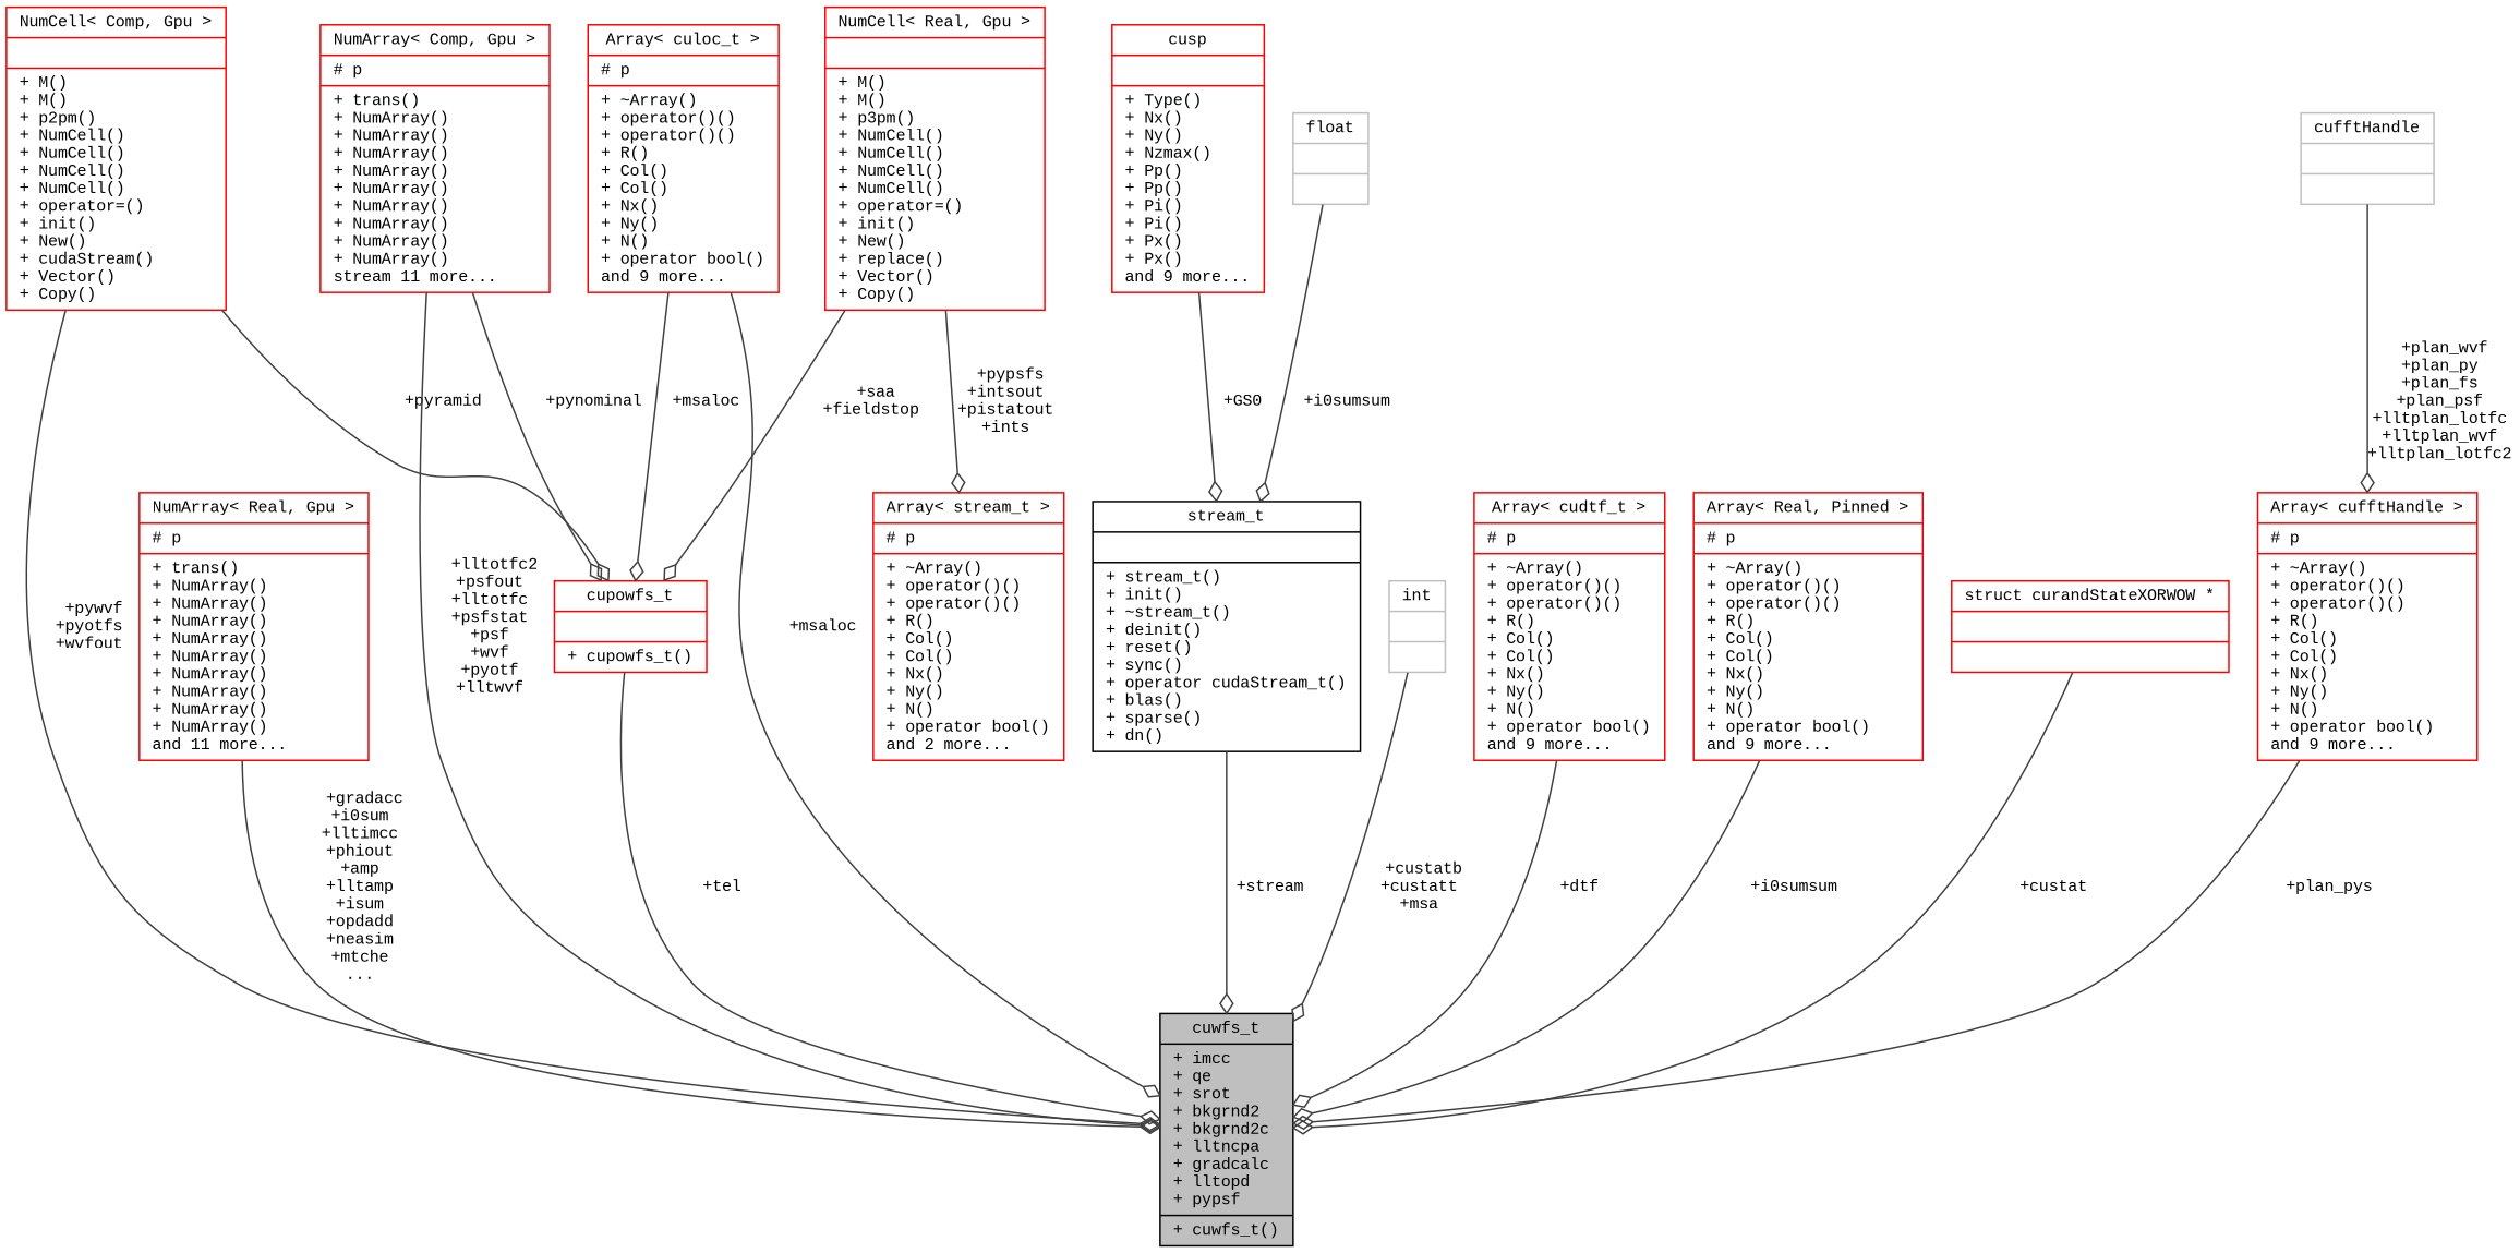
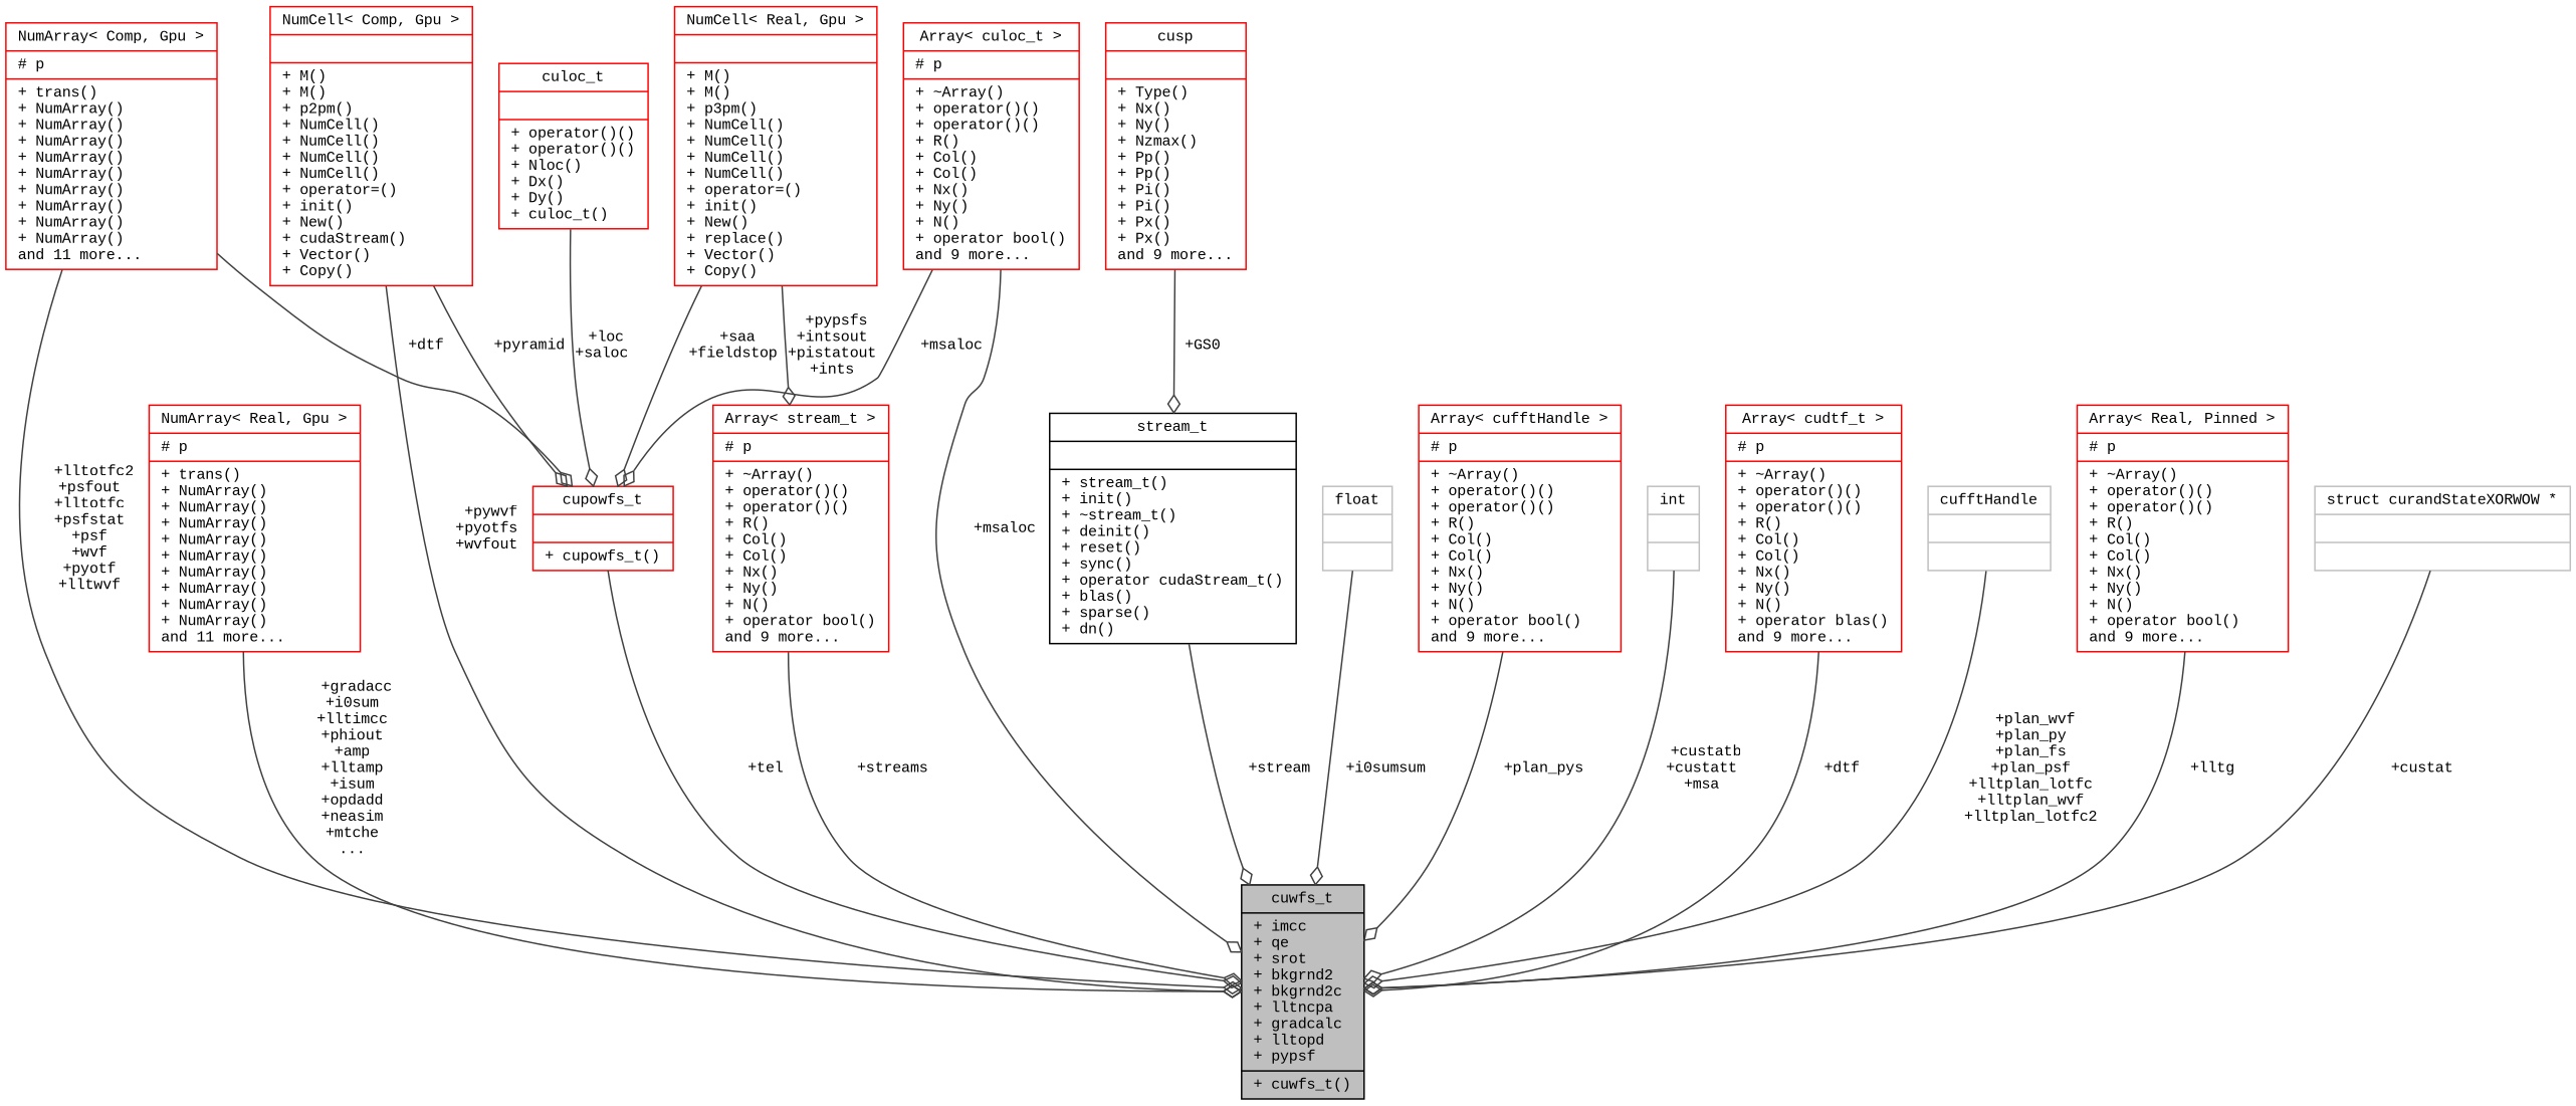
  digraph {
    fontname="Liberation Mono"
    node [color=red fontname="Liberation Mono" fontsize=10 shape=record]
    edge [arrowhead=odiamond color=grey25 fontname="Liberation Mono" fontsize=10 labelfontname=Helvetica labelfontsize=10 style=solid]
    n1 [color=black fillcolor=grey75 fontcolor=black height=0.2 label="{cuwfs_t\n|+ imcc\l+ qe\l+ srot\l+ bkgrnd2\l+ bkgrnd2c\l+ lltncpa\l+ gradcalc\l+ lltopd\l+ pypsf\l|+ cuwfs_t()\l}" style=filled width=0.4]
    n2 [height=0.2 label="{cupowfs_t\n||+ cupowfs_t()\l}" width=0.4]
    n3 [height=0.2 label="{NumArray\< Real, Gpu \>\n|# p\l|+ trans()\l+ NumArray()\l+ NumArray()\l+ NumArray()\l+ NumArray()\l+ NumArray()\l+ NumArray()\l+ NumArray()\l+ NumArray()\l+ NumArray()\land 11 more...\l}" width=0.4]
    n4 [height=0.2 label="{NumCell\< Comp, Gpu \>\n||+ M()\l+ M()\l+ p2pm()\l+ NumCell()\l+ NumCell()\l+ NumCell()\l+ NumCell()\l+ operator=()\l+ init()\l+ New()\l+ cudaStream()\l+ Vector()\l+ Copy()\l}" width=0.4]
-   n5 [height=0.2 label="{NumArray\< Comp, Gpu \>\n|# p\l|+ trans()\l+ NumArray()\l+ NumArray()\l+ NumArray()\l+ NumArray()\l+ NumArray()\l+ NumArray()\l+ NumArray()\l+ NumArray()\l+ NumArray()\lstream 11 more...\l}" width=0.4]
+   n5 [height=0.2 label="{NumArray\< Comp, Gpu \>\n|# p\l|+ trans()\l+ NumArray()\l+ NumArray()\l+ NumArray()\l+ NumArray()\l+ NumArray()\l+ NumArray()\l+ NumArray()\l+ NumArray()\l+ NumArray()\land 11 more...\l}" width=0.4]
    n6 [height=0.2 label="{NumCell\< Real, Gpu \>\n||+ M()\l+ M()\l+ p3pm()\l+ NumCell()\l+ NumCell()\l+ NumCell()\l+ NumCell()\l+ operator=()\l+ init()\l+ New()\l+ replace()\l+ Vector()\l+ Copy()\l}" width=0.4]
-   n7 [height=0.2 label="{Array\< stream_t \>\n|# p\l|+ ~Array()\l+ operator()()\l+ operator()()\l+ R()\l+ Col()\l+ Col()\l+ Nx()\l+ Ny()\l+ N()\l+ operator bool()\land 2 more...\l}" width=0.4]
+   n7 [height=0.2 label="{Array\< stream_t \>\n|# p\l|+ ~Array()\l+ operator()()\l+ operator()()\l+ R()\l+ Col()\l+ Col()\l+ Nx()\l+ Ny()\l+ N()\l+ operator bool()\land 9 more...\l}" width=0.4]
    n8 [height=0.2 label="{Array\< culoc_t \>\n|# p\l|+ ~Array()\l+ operator()()\l+ operator()()\l+ R()\l+ Col()\l+ Col()\l+ Nx()\l+ Ny()\l+ N()\l+ operator bool()\land 9 more...\l}" width=0.4]
+   n9 [height=0.2 label="{culoc_t\n||+ operator()()\l+ operator()()\l+ Nloc()\l+ Dx()\l+ Dy()\l+ culoc_t()\l}" width=0.4]
    n10 [color=black height=0.2 label="{stream_t\n||+ stream_t()\l+ init()\l+ ~stream_t()\l+ deinit()\l+ reset()\l+ sync()\l+ operator cudaStream_t()\l+ blas()\l+ sparse()\l+ dn()\l}" width=0.4]
    n11 [color=grey75 height=0.2 label="{float\n||}" width=0.4]
    n12 [height=0.2 label="{Array\< cufftHandle \>\n|# p\l|+ ~Array()\l+ operator()()\l+ operator()()\l+ R()\l+ Col()\l+ Col()\l+ Nx()\l+ Ny()\l+ N()\l+ operator bool()\land 9 more...\l}" width=0.4]
    n13 [color=grey75 height=0.2 label="{int\n||}" width=0.4]
-   n14 [height=0.2 label="{Array\< cudtf_t \>\n|# p\l|+ ~Array()\l+ operator()()\l+ operator()()\l+ R()\l+ Col()\l+ Col()\l+ Nx()\l+ Ny()\l+ N()\l+ operator bool()\land 9 more...\l}" width=0.4]
+   n14 [height=0.2 label="{Array\< cudtf_t \>\n|# p\l|+ ~Array()\l+ operator()()\l+ operator()()\l+ R()\l+ Col()\l+ Col()\l+ Nx()\l+ Ny()\l+ N()\l+ operator blas()\land 9 more...\l}" width=0.4]
    n15 [color=grey75 height=0.2 label="{cufftHandle\n||}" width=0.4]
    n16 [height=0.2 label="{cusp\n||+ Type()\l+ Nx()\l+ Ny()\l+ Nzmax()\l+ Pp()\l+ Pp()\l+ Pi()\l+ Pi()\l+ Px()\l+ Px()\land 9 more...\l}" width=0.4]
    n17 [height=0.2 label="{Array\< Real, Pinned \>\n|# p\l|+ ~Array()\l+ operator()()\l+ operator()()\l+ R()\l+ Col()\l+ Col()\l+ Nx()\l+ Ny()\l+ N()\l+ operator bool()\land 9 more...\l}" width=0.4]
-   n18 [height=0.2 label="{struct curandStateXORWOW *\n||}" width=0.4]
+   n18 [color=grey75 height=0.2 label="{struct curandStateXORWOW *\n||}" width=0.4]
    n2 -> n1 [label=" +tel"]
    n3 -> n1 [label=" +gradacc\n+i0sum\n+lltimcc\n+phiout\n+amp\n+lltamp\n+isum\n+opdadd\n+neasim\n+mtche\n..."]
    n4 -> n1 [label=" +pywvf\n+pyotfs\n+wvfout"]
    n4 -> n2 [label=" +pyramid"]
    n5 -> n1 [label=" +lltotfc2\n+psfout\n+lltotfc\n+psfstat\n+psf\n+wvf\n+pyotf\n+lltwvf"]
-   n5 -> n2 [label=" +pynominal"]
+   n5 -> n2 [label=" +dtf"]
    n6 -> n2 [label=" +saa\n+fieldstop"]
    n6 -> n7 [label=" +pypsfs\n+intsout\n+pistatout\n+ints"]
+   n7 -> n1 [label=" +streams"]
    n8 -> n1 [label=" +msaloc"]
    n8 -> n2 [label=" +msaloc"]
+   n9 -> n2 [label=" +loc\n+saloc"]
    n10 -> n1 [label=" +stream"]
-   n11 -> n10 [label=" +i0sumsum"]
+   n11 -> n1 [label=" +i0sumsum"]
    n12 -> n1 [label=" +plan_pys"]
    n13 -> n1 [label=" +custatb\n+custatt\n+msa"]
    n14 -> n1 [label=" +dtf"]
-   n15 -> n12 [label=" +plan_wvf\n+plan_py\n+plan_fs\n+plan_psf\n+lltplan_lotfc\n+lltplan_wvf\n+lltplan_lotfc2"]
+   n15 -> n1 [label=" +plan_wvf\n+plan_py\n+plan_fs\n+plan_psf\n+lltplan_lotfc\n+lltplan_wvf\n+lltplan_lotfc2"]
    n16 -> n10 [label=" +GS0"]
-   n17 -> n1 [label=" +i0sumsum"]
+   n17 -> n1 [label=" +lltg"]
    n18 -> n1 [label=" +custat"]
  }
